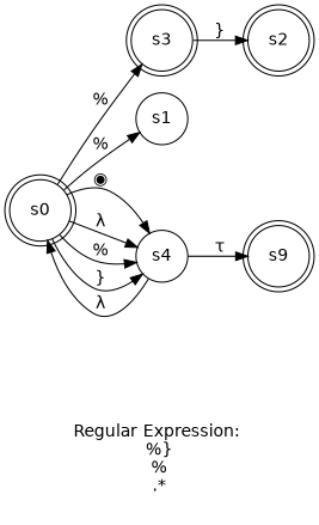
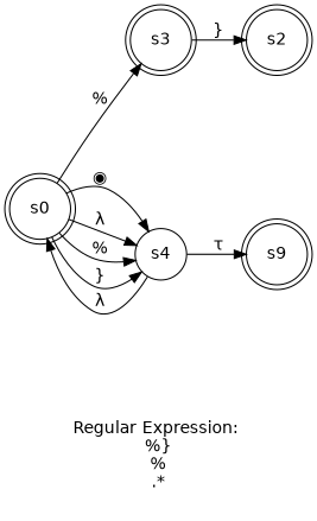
  digraph {
    fontname="DejaVu Sans"
    label="Regular Expression: \n%}\n%\n.*\n\n"
    rankdir=LR
    node [fontname="DejaVu Sans" shape=doublecircle]
    edge [fontname="DejaVu Sans"]
    s0
    s3
-   s1 [shape=circle]
    s4 [shape=circle]
    s2
    n6 [label=s9]
    s0 -> s3 [label="%"]
-   s0 -> s1 [label="%"]
    s0 -> s4 [label="◉"]
    s0 -> s4 [label="λ"]
    s0 -> s4 [label="%"]
    s0 -> s4 [label="}"]
    s3 -> s2 [label="}"]
    s4 -> s0 [label="λ"]
    s4 -> n6 [label="τ"]
  }
